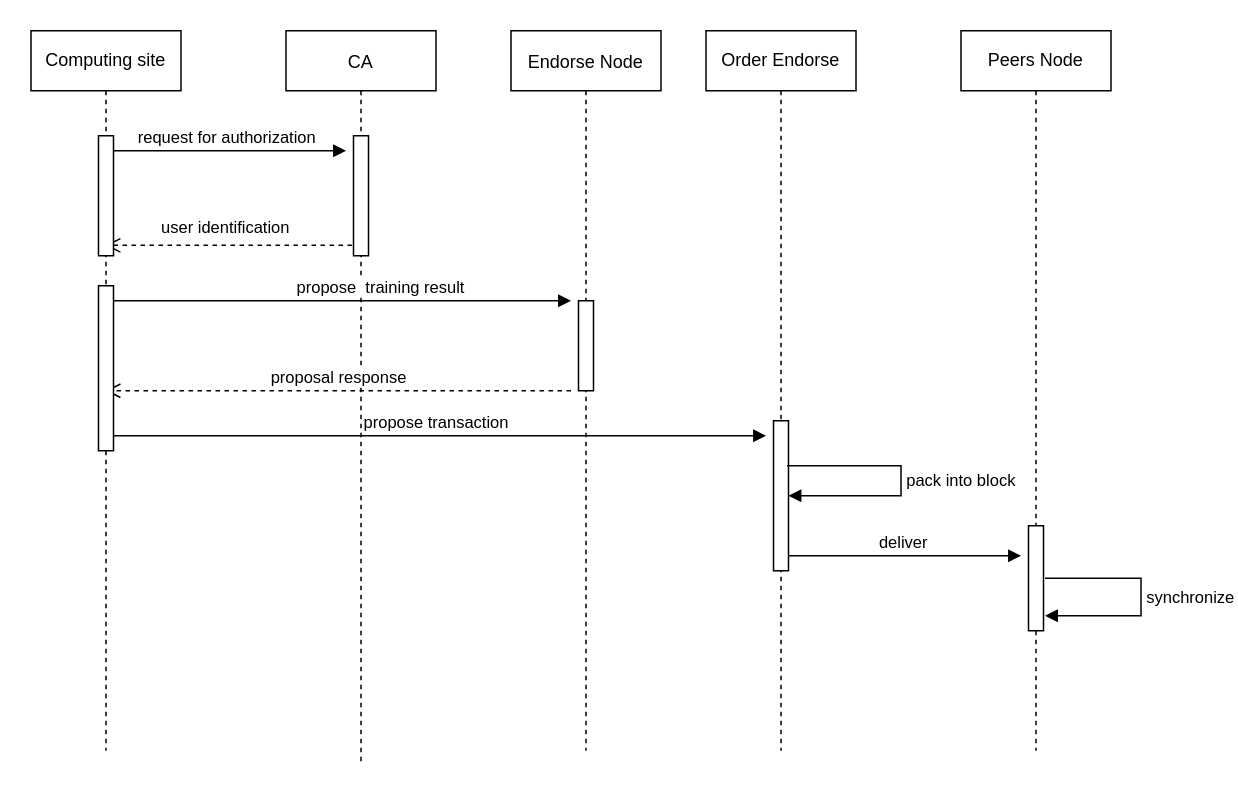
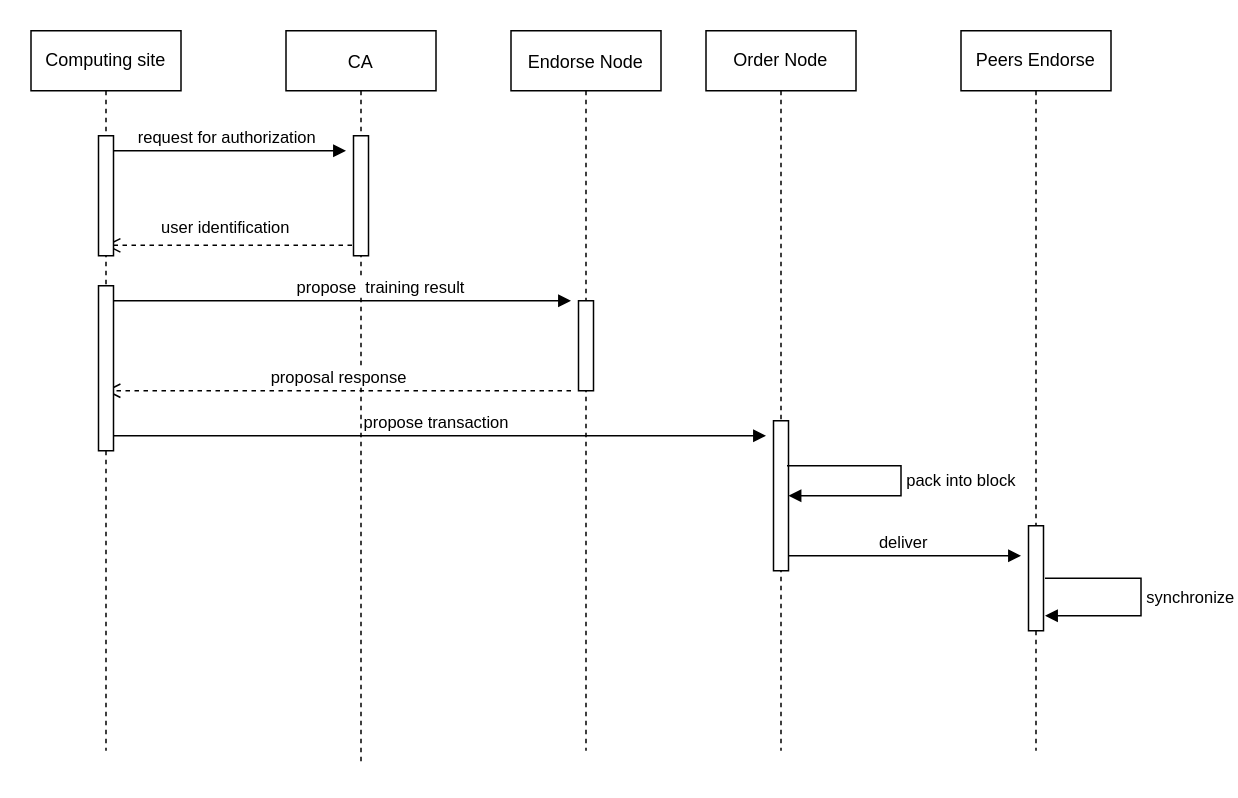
  <mxCell id="0" />
  <mxCell id="1" parent="0" />
  <mxCell id="2" value="CA" style="shape=umlLifeline;perimeter=lifelinePerimeter;container=1;collapsible=0;recursiveResize=0;rounded=0;shadow=0;strokeWidth=1;" vertex="1" parent="1"><mxGeometry x="190" y="20" width="100" height="490" as="geometry" /></mxCell>
  <mxCell id="3" value="" style="html=1;points=[];perimeter=orthogonalPerimeter;" vertex="1" parent="2"><mxGeometry x="45" y="70" width="10" height="80" as="geometry" /></mxCell>
  <mxCell id="4" value="Endorse Node" style="shape=umlLifeline;perimeter=lifelinePerimeter;container=1;collapsible=0;recursiveResize=0;rounded=0;shadow=0;strokeWidth=1;" vertex="1" parent="1"><mxGeometry x="340" y="20" width="100" height="480" as="geometry" /></mxCell>
  <mxCell id="5" value="" style="html=1;points=[];perimeter=orthogonalPerimeter;" vertex="1" parent="4"><mxGeometry x="45" y="180" width="10" height="60" as="geometry" /></mxCell>
  <mxCell id="6" value="user identification" style="verticalAlign=bottom;endArrow=open;dashed=1;endSize=8;shadow=0;strokeWidth=1;exitX=-0.1;exitY=0.913;exitDx=0;exitDy=0;exitPerimeter=0;" edge="1" parent="1" source="3"><mxGeometry x="0.021" y="-3" relative="1" as="geometry"><mxPoint x="69.5" y="163.04" as="targetPoint" /><mxPoint x="250" y="252" as="sourcePoint" /><mxPoint as="offset" /></mxGeometry></mxCell>
  <mxCell id="7" value="request for authorization" style="verticalAlign=bottom;endArrow=block;shadow=0;strokeWidth=1;" edge="1" parent="1"><mxGeometry x="0.475" relative="1" as="geometry"><mxPoint x="210" y="100" as="sourcePoint" /><mxPoint x="230" y="100" as="targetPoint" /><Array as="points"><mxPoint x="70" y="100" /></Array><mxPoint as="offset" /></mxGeometry></mxCell>
  <mxCell id="8" value="propose&amp;nbsp; training result" style="html=1;verticalAlign=bottom;endArrow=block;rounded=0;" edge="1" parent="1"><mxGeometry x="0.174" width="80" relative="1" as="geometry"><mxPoint x="69.5" y="200" as="sourcePoint" /><mxPoint x="380" y="200" as="targetPoint" /><mxPoint x="1" as="offset" /></mxGeometry></mxCell>
  <mxCell id="9" value="proposal response" style="html=1;verticalAlign=bottom;endArrow=open;dashed=1;endSize=8;rounded=0;" edge="1" parent="1"><mxGeometry relative="1" as="geometry"><mxPoint x="380" y="260" as="sourcePoint" /><mxPoint x="69.5" y="260" as="targetPoint" /></mxGeometry></mxCell>
- <mxCell id="10" value="Order Endorse" style="shape=umlLifeline;perimeter=lifelinePerimeter;whiteSpace=wrap;html=1;container=1;collapsible=0;recursiveResize=0;outlineConnect=0;" vertex="1" parent="1"><mxGeometry x="470" y="20" width="100" height="480" as="geometry" /></mxCell>
+ <mxCell id="10" value="Order Node" style="shape=umlLifeline;perimeter=lifelinePerimeter;whiteSpace=wrap;html=1;container=1;collapsible=0;recursiveResize=0;outlineConnect=0;" vertex="1" parent="1"><mxGeometry x="470" y="20" width="100" height="480" as="geometry" /></mxCell>
  <mxCell id="11" value="" style="html=1;points=[];perimeter=orthogonalPerimeter;" vertex="1" parent="10"><mxGeometry x="45" y="260" width="10" height="100" as="geometry" /></mxCell>
  <mxCell id="12" value="pack into block" style="edgeStyle=orthogonalEdgeStyle;html=1;align=left;spacingLeft=2;endArrow=block;rounded=0;" edge="1" parent="10" target="11"><mxGeometry relative="1" as="geometry"><mxPoint x="54" y="290" as="sourcePoint" /><Array as="points"><mxPoint x="130" y="290" /><mxPoint x="130" y="310" /></Array><mxPoint x="130" y="360" as="targetPoint" /></mxGeometry></mxCell>
  <mxCell id="13" value="deliver&amp;nbsp;" style="html=1;verticalAlign=bottom;endArrow=block;rounded=0;" edge="1" parent="10"><mxGeometry relative="1" as="geometry"><mxPoint x="55" y="350" as="sourcePoint" /><mxPoint x="210" y="350" as="targetPoint" /></mxGeometry></mxCell>
  <mxCell id="14" value="propose transaction" style="html=1;verticalAlign=bottom;endArrow=block;rounded=0;" edge="1" parent="1" source="18"><mxGeometry relative="1" as="geometry"><mxPoint x="89.5" y="290" as="sourcePoint" /><mxPoint x="510" y="290" as="targetPoint" /></mxGeometry></mxCell>
- <mxCell id="15" value="Peers Node" style="shape=umlLifeline;perimeter=lifelinePerimeter;whiteSpace=wrap;html=1;container=1;collapsible=0;recursiveResize=0;outlineConnect=0;" vertex="1" parent="1"><mxGeometry x="640" y="20" width="100" height="480" as="geometry" /></mxCell>
+ <mxCell id="15" value="Peers Endorse" style="shape=umlLifeline;perimeter=lifelinePerimeter;whiteSpace=wrap;html=1;container=1;collapsible=0;recursiveResize=0;outlineConnect=0;" vertex="1" parent="1"><mxGeometry x="640" y="20" width="100" height="480" as="geometry" /></mxCell>
  <mxCell id="16" value="" style="html=1;points=[];perimeter=orthogonalPerimeter;" vertex="1" parent="15"><mxGeometry x="45" y="330" width="10" height="70" as="geometry" /></mxCell>
  <mxCell id="17" value="synchronize" style="edgeStyle=orthogonalEdgeStyle;html=1;align=left;spacingLeft=2;endArrow=block;rounded=0;" edge="1" parent="15"><mxGeometry relative="1" as="geometry"><mxPoint x="56" y="365" as="sourcePoint" /><Array as="points"><mxPoint x="120" y="365" /><mxPoint x="120" y="390" /></Array><mxPoint x="56" y="390" as="targetPoint" /></mxGeometry></mxCell>
  <mxCell id="18" value="Computing site" style="shape=umlLifeline;perimeter=lifelinePerimeter;whiteSpace=wrap;html=1;container=1;collapsible=0;recursiveResize=0;outlineConnect=0;" vertex="1" parent="1"><mxGeometry x="20" y="20" width="100" height="480" as="geometry" /></mxCell>
  <mxCell id="19" value="" style="html=1;points=[];perimeter=orthogonalPerimeter;" vertex="1" parent="18"><mxGeometry x="45" y="70" width="10" height="80" as="geometry" /></mxCell>
  <mxCell id="20" value="" style="html=1;points=[];perimeter=orthogonalPerimeter;" vertex="1" parent="18"><mxGeometry x="45" y="170" width="10" height="110" as="geometry" /></mxCell>
